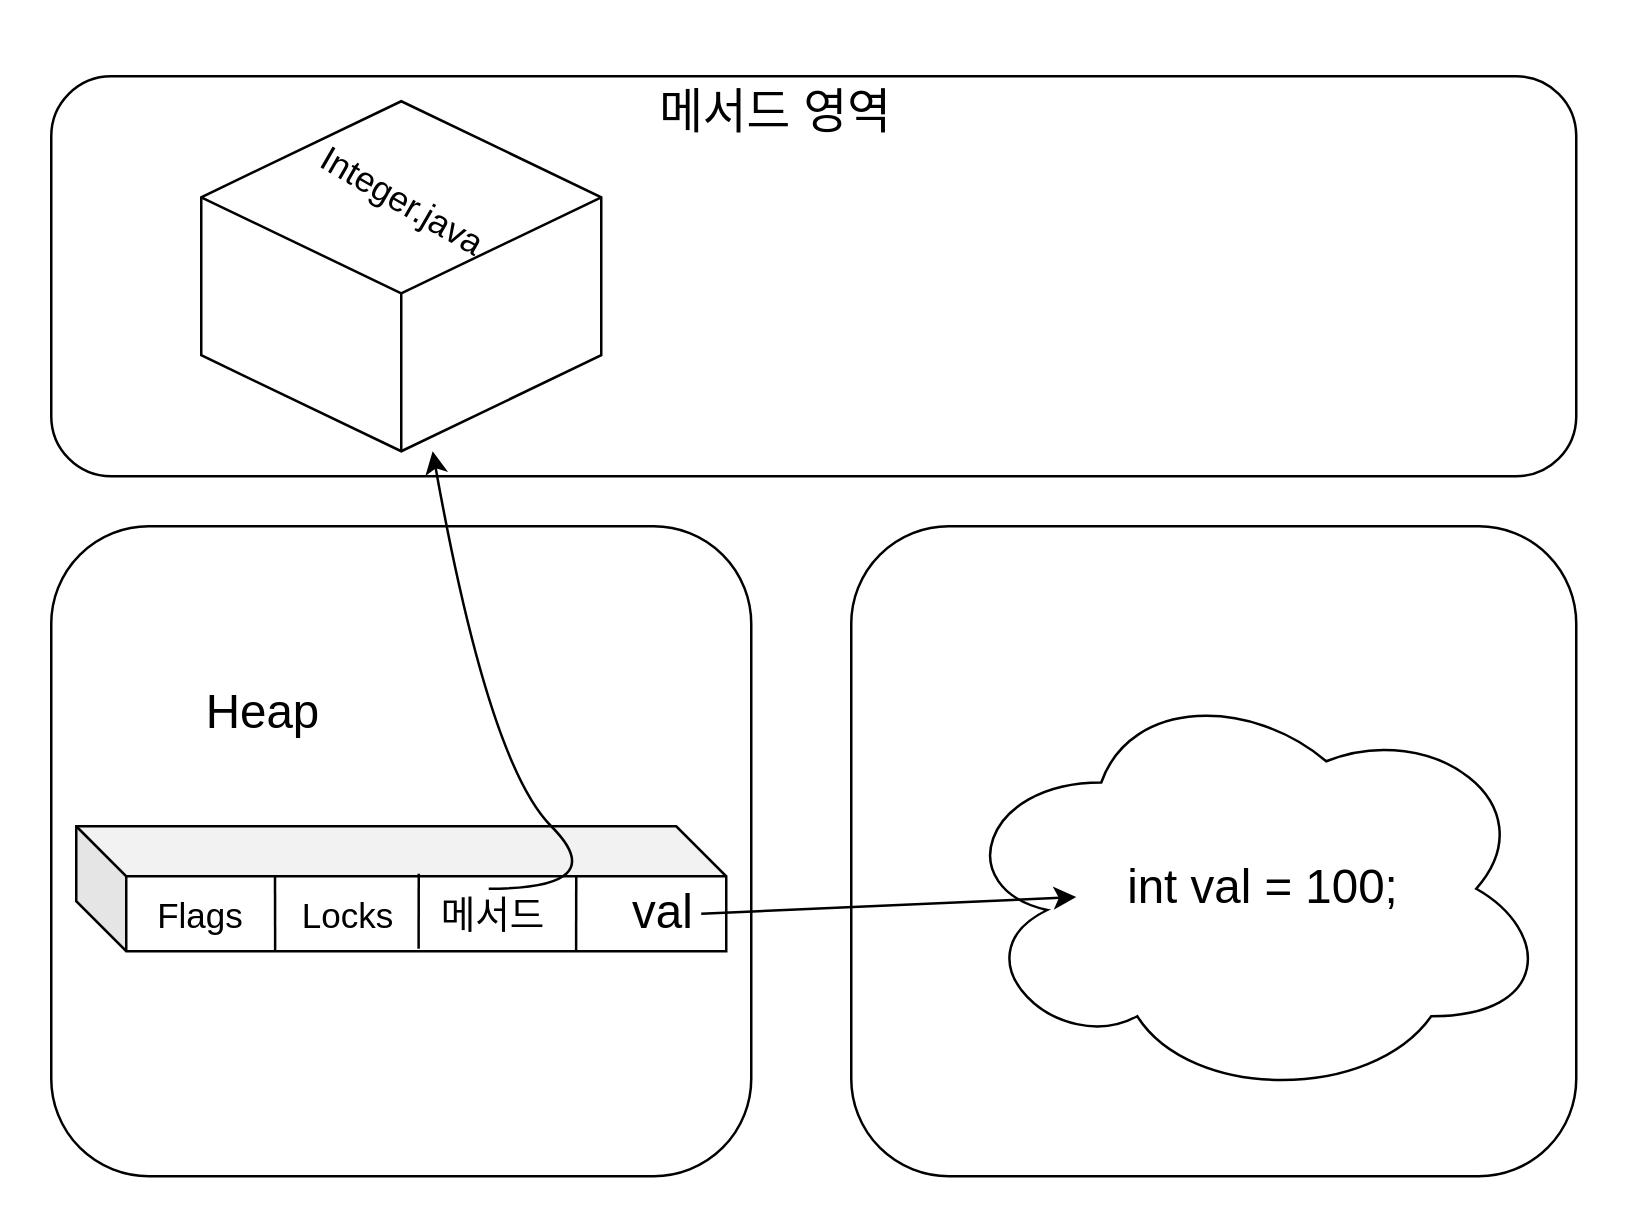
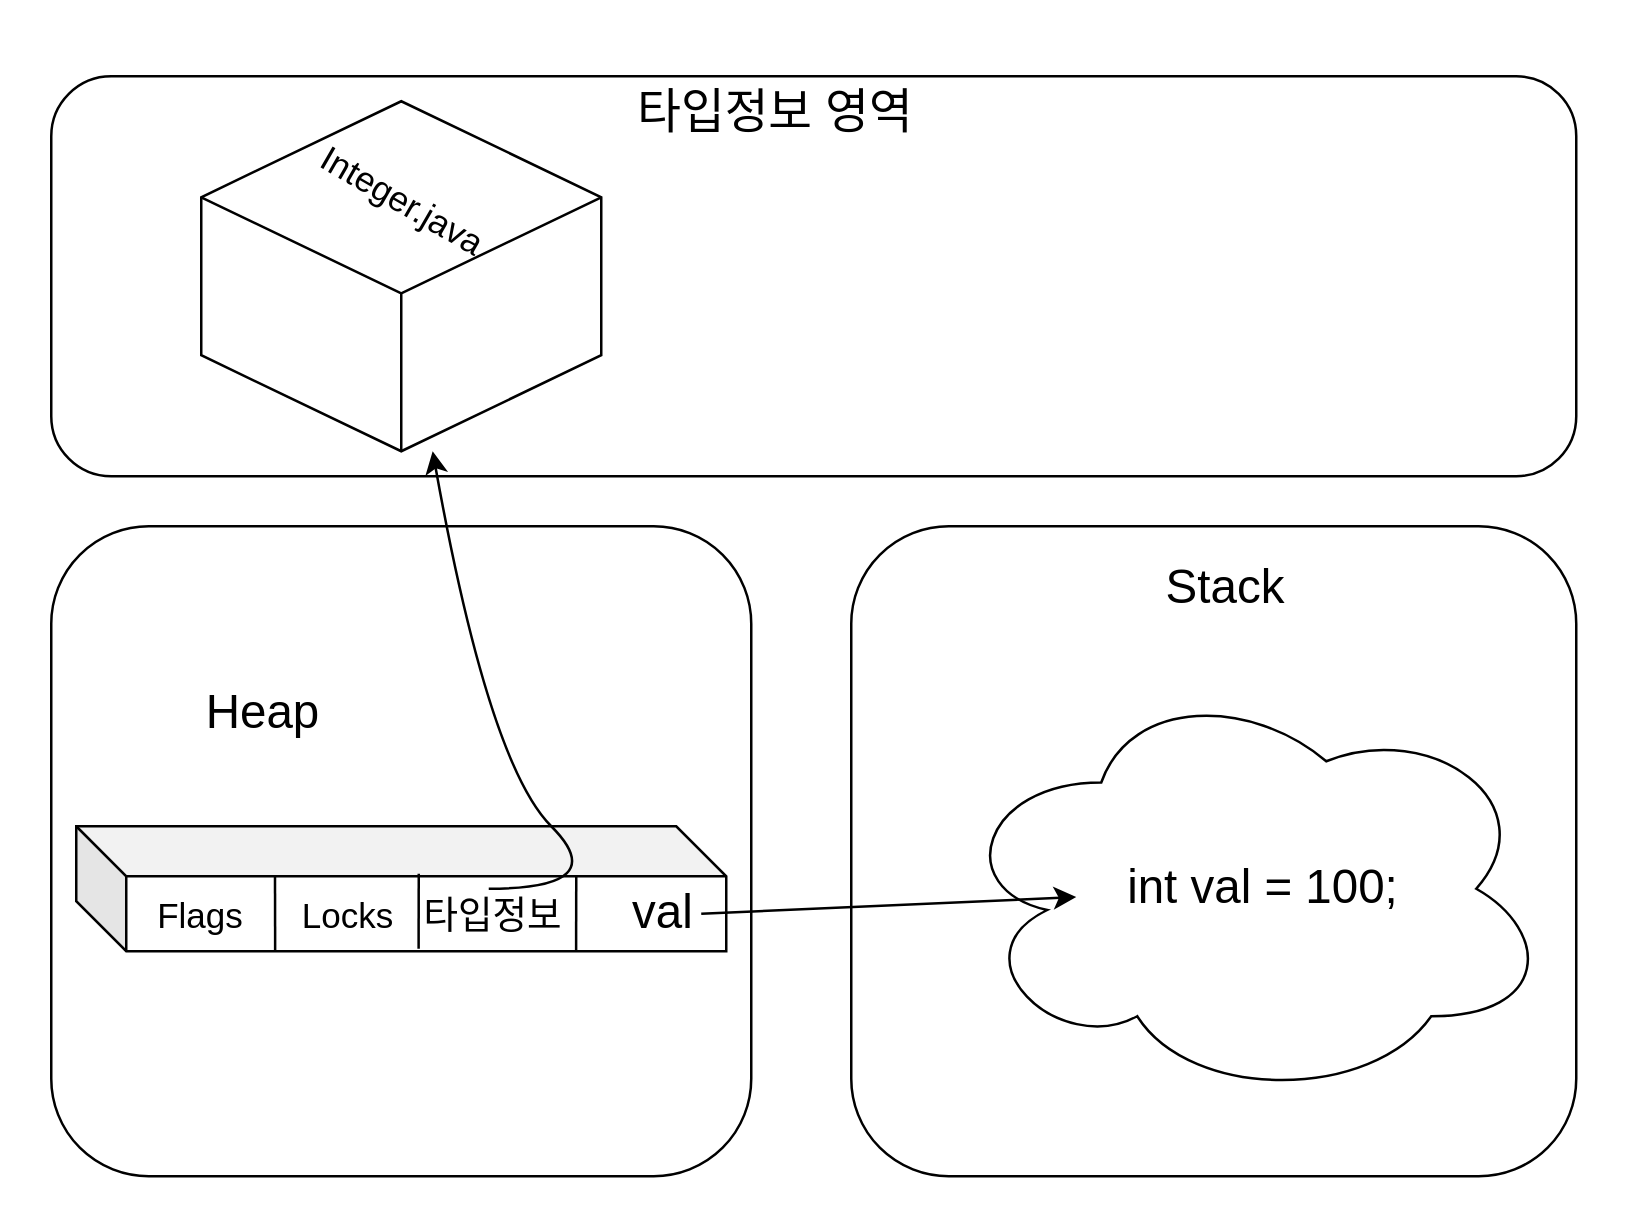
  <mxCell id="0" />
  <mxCell id="1" parent="0" />
  <mxCell id="2" value="" style="rounded=1;whiteSpace=wrap;html=1;" vertex="1" parent="1"><mxGeometry x="20" y="30" width="610" height="160" as="geometry" /></mxCell>
  <mxCell id="3" value="" style="rounded=1;whiteSpace=wrap;html=1;" vertex="1" parent="1"><mxGeometry x="20" y="210" width="280" height="260" as="geometry" /></mxCell>
  <mxCell id="4" value="" style="rounded=1;whiteSpace=wrap;html=1;" vertex="1" parent="1"><mxGeometry x="340" y="210" width="290" height="260" as="geometry" /></mxCell>
- <mxCell id="5" value="&lt;font style=&quot;font-size: 19px;&quot;&gt;메서드 영역&lt;/font&gt;" style="text;html=1;strokeColor=none;fillColor=none;align=center;verticalAlign=middle;whiteSpace=wrap;rounded=0;" vertex="1" parent="1"><mxGeometry x="230" y="20" width="160" height="50" as="geometry" /></mxCell>
+ <mxCell id="5" value="&lt;font style=&quot;font-size: 19px;&quot;&gt;타입정보 영역&lt;/font&gt;" style="text;html=1;strokeColor=none;fillColor=none;align=center;verticalAlign=middle;whiteSpace=wrap;rounded=0;" vertex="1" parent="1"><mxGeometry x="230" y="20" width="160" height="50" as="geometry" /></mxCell>
  <mxCell id="6" value="&lt;span style=&quot;font-size: 19px;&quot;&gt;Heap&lt;/span&gt;" style="text;html=1;strokeColor=none;fillColor=none;align=center;verticalAlign=middle;whiteSpace=wrap;rounded=0;" vertex="1" parent="1"><mxGeometry x="25" y="260" width="160" height="50" as="geometry" /></mxCell>
+ <mxCell id="7" value="&lt;font style=&quot;font-size: 19px;&quot;&gt;Stack&lt;/font&gt;" style="text;html=1;strokeColor=none;fillColor=none;align=center;verticalAlign=middle;whiteSpace=wrap;rounded=0;" vertex="1" parent="1"><mxGeometry x="410" y="210" width="160" height="50" as="geometry" /></mxCell>
  <mxCell id="8" value="" style="html=1;shape=mxgraph.basic.isocube;isoAngle=15;fontSize=19;" vertex="1" parent="1"><mxGeometry x="80" y="40" width="160" height="140" as="geometry" /></mxCell>
  <mxCell id="9" value="" style="shape=cube;whiteSpace=wrap;html=1;boundedLbl=1;backgroundOutline=1;darkOpacity=0.05;darkOpacity2=0.1;fontSize=19;" vertex="1" parent="1"><mxGeometry x="30" y="330" width="260" height="50" as="geometry" /></mxCell>
  <mxCell id="10" value="" style="ellipse;shape=cloud;whiteSpace=wrap;html=1;fontSize=19;" vertex="1" parent="1"><mxGeometry x="380" y="270" width="240" height="170" as="geometry" /></mxCell>
  <mxCell id="11" value="int val = 100;" style="text;html=1;strokeColor=none;fillColor=none;align=center;verticalAlign=middle;whiteSpace=wrap;rounded=0;fontSize=19;" vertex="1" parent="1"><mxGeometry x="430" y="332.5" width="150" height="45" as="geometry" /></mxCell>
  <mxCell id="12" value="" style="endArrow=none;html=1;rounded=0;fontSize=19;exitX=0.769;exitY=1;exitDx=0;exitDy=0;exitPerimeter=0;" edge="1" parent="1" source="9"><mxGeometry width="50" height="50" relative="1" as="geometry"><mxPoint x="180" y="400" as="sourcePoint" /><mxPoint x="230" y="350" as="targetPoint" /></mxGeometry></mxCell>
  <mxCell id="13" value="val" style="text;html=1;strokeColor=none;fillColor=none;align=center;verticalAlign=middle;whiteSpace=wrap;rounded=0;fontSize=19;" vertex="1" parent="1"><mxGeometry x="240" y="350" width="50" height="30" as="geometry" /></mxCell>
  <mxCell id="14" value="" style="endArrow=classic;html=1;rounded=0;fontSize=19;" edge="1" parent="1" target="11"><mxGeometry width="50" height="50" relative="1" as="geometry"><mxPoint x="280" y="365" as="sourcePoint" /><mxPoint x="330" y="315" as="targetPoint" /></mxGeometry></mxCell>
  <mxCell id="15" value="" style="endArrow=none;html=1;rounded=0;fontSize=19;exitX=0.769;exitY=1;exitDx=0;exitDy=0;exitPerimeter=0;" edge="1" parent="1"><mxGeometry width="50" height="50" relative="1" as="geometry"><mxPoint x="166.94" y="379" as="sourcePoint" /><mxPoint x="167" y="349" as="targetPoint" /></mxGeometry></mxCell>
- <mxCell id="16" value="&lt;font style=&quot;font-size: 15px;&quot;&gt;메서드&lt;/font&gt;" style="text;html=1;strokeColor=none;fillColor=none;align=center;verticalAlign=middle;whiteSpace=wrap;rounded=0;fontSize=19;" vertex="1" parent="1"><mxGeometry x="167" y="350" width="60" height="30" as="geometry" /></mxCell>
+ <mxCell id="16" value="&lt;font style=&quot;font-size: 15px;&quot;&gt;타입정보&lt;/font&gt;" style="text;html=1;strokeColor=none;fillColor=none;align=center;verticalAlign=middle;whiteSpace=wrap;rounded=0;fontSize=19;" vertex="1" parent="1"><mxGeometry x="167" y="350" width="60" height="30" as="geometry" /></mxCell>
  <mxCell id="17" value="&lt;font style=&quot;font-size: 14px;&quot;&gt;Integer.java&lt;/font&gt;" style="text;html=1;strokeColor=none;fillColor=none;align=center;verticalAlign=middle;whiteSpace=wrap;rounded=0;fontSize=15;rotation=30;" vertex="1" parent="1"><mxGeometry x="109.5" y="54" width="103" height="50" as="geometry" /></mxCell>
  <mxCell id="18" value="" style="curved=1;endArrow=classic;html=1;rounded=0;fontSize=14;" edge="1" parent="1" target="8"><mxGeometry width="50" height="50" relative="1" as="geometry"><mxPoint x="195" y="355" as="sourcePoint" /><mxPoint x="176.053" y="185" as="targetPoint" /><Array as="points"><mxPoint x="245" y="355" /><mxPoint x="195" y="305" /></Array></mxGeometry></mxCell>
  <mxCell id="19" value="" style="endArrow=none;html=1;rounded=0;fontSize=14;exitX=0.306;exitY=1;exitDx=0;exitDy=0;exitPerimeter=0;" edge="1" parent="1" source="9"><mxGeometry width="50" height="50" relative="1" as="geometry"><mxPoint x="59.5" y="400" as="sourcePoint" /><mxPoint x="109.5" y="350" as="targetPoint" /></mxGeometry></mxCell>
  <mxCell id="20" value="Flags" style="text;html=1;strokeColor=none;fillColor=none;align=center;verticalAlign=middle;whiteSpace=wrap;rounded=0;fontSize=14;" vertex="1" parent="1"><mxGeometry x="50" y="351" width="60" height="30" as="geometry" /></mxCell>
  <mxCell id="21" value="Locks" style="text;html=1;strokeColor=none;fillColor=none;align=center;verticalAlign=middle;whiteSpace=wrap;rounded=0;fontSize=14;" vertex="1" parent="1"><mxGeometry x="109" y="351" width="60" height="30" as="geometry" /></mxCell>
